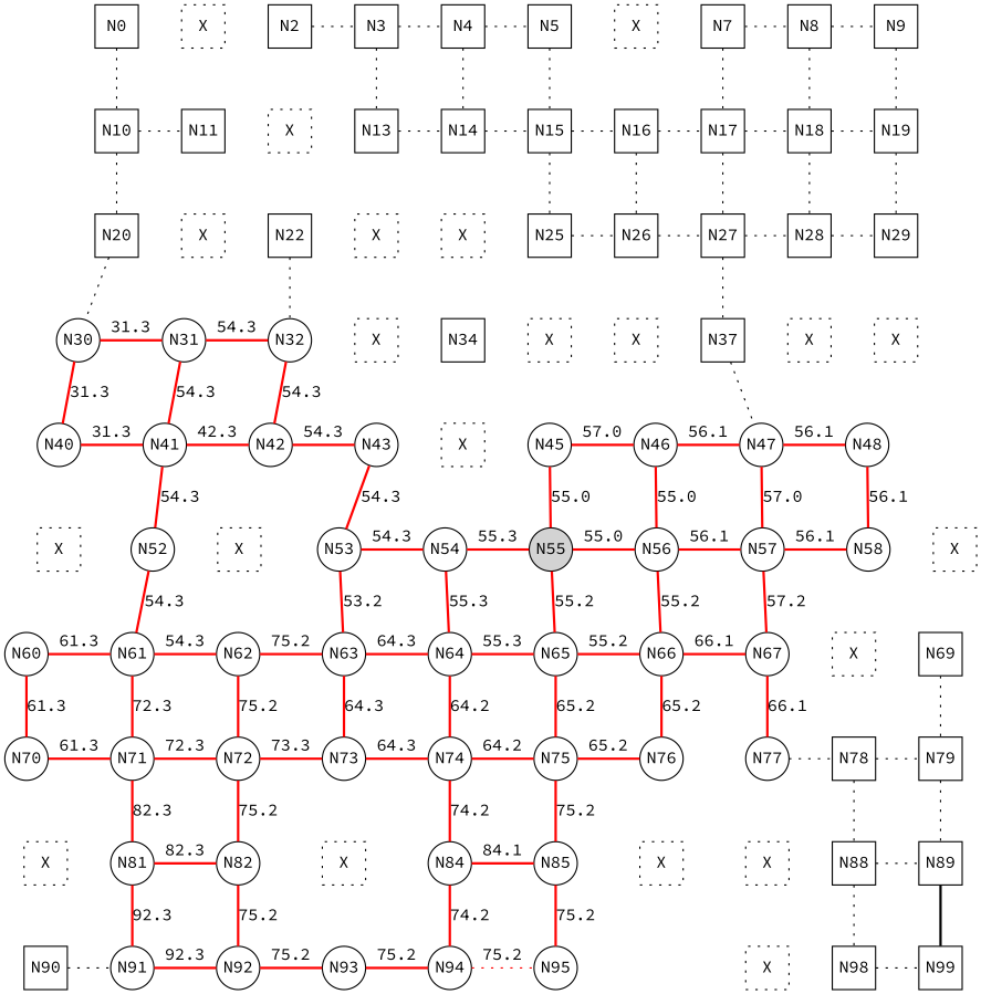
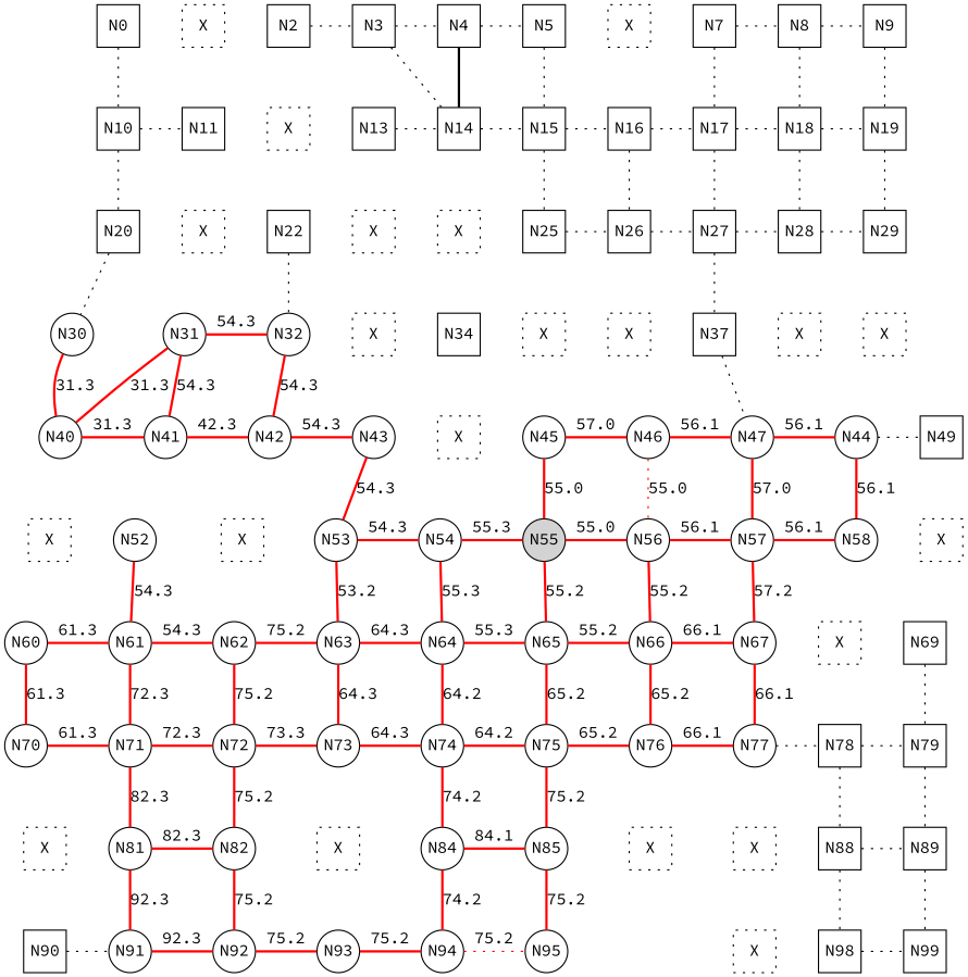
  digraph {
    fontname="Source Code Pro"
    node [fixedsize=true fontname="Source Code Pro" shape=square]
    edge [dir=none fontname="Source Code Pro" style=invis]
    N0
    n2 [label=X style=dotted]
    N2
    N3
    N4
    N5
    n7 [label=X style=dotted]
    N7
    N8
    N9
    N10
    N11
    n13 [label=X style=dotted]
    N13
    N14
    N15
    N16
    N17
    N18
    N19
    N20
    n22 [label=X style=dotted]
    N22
    n24 [label=X style=dotted]
    n25 [label=X style=dotted]
    N25
    N26
    N27
    N28
    N29
    N30 [shape=circle]
    N31 [shape=circle]
    N32 [shape=circle]
    n34 [label=X style=dotted]
    N34
    n36 [label=X style=dotted]
    n37 [label=X style=dotted]
    N37
    n39 [label=X style=dotted]
    n40 [label=X style=dotted]
    N40 [shape=circle]
    N41 [shape=circle]
    N42 [shape=circle]
    N43 [shape=circle]
    n45 [label=X style=dotted]
    N45 [shape=circle]
    N46 [shape=circle]
    N47 [shape=circle]
-   N48 [shape=circle]
+   N48 [shape=circle label=N44]
+   N49
    n51 [label=X style=dotted]
    n52 [label=N52 shape=circle]
    n53 [label=X style=dotted]
    N53 [shape=circle]
    N54 [shape=circle]
    N55 [shape=circle style=filled]
    N56 [shape=circle]
    N57 [shape=circle]
    N58 [shape=circle]
    n60 [label=X style=dotted]
    N60 [shape=circle]
    N61 [shape=circle]
    N62 [shape=circle]
    N63 [shape=circle]
    N64 [shape=circle]
    N65 [shape=circle]
    N66 [shape=circle]
    N67 [shape=circle]
    n69 [label=X style=dotted]
    N69
    N70 [shape=circle]
    N71 [shape=circle]
    N72 [shape=circle]
    N73 [shape=circle]
    N74 [shape=circle]
    N75 [shape=circle]
    N76 [shape=circle]
    N77 [shape=circle]
    N78
    N79
    n81 [label=X style=dotted]
    N81 [shape=circle]
    N82 [shape=circle]
    n84 [label=X style=dotted]
    N84 [shape=circle]
    N85 [shape=circle]
    n87 [label=X style=dotted]
    n88 [label=X style=dotted]
    N88
    N89
    N90
    N91 [shape=circle]
    N92 [shape=circle]
    N93 [shape=circle]
    N94 [shape=circle]
    N95 [shape=circle]
    n97 [label=X style=dotted]
    N98
    N99
    subgraph sub_1 {
      rank=same
      N0
      n2
      N2
      N3
      N4
      N5
      n7
      N7
      N8
      N9
    }
    subgraph sub_2 {
      rank=same
      N10
      N11
      n13
      N13
      N14
      N15
      N16
      N17
      N18
      N19
    }
    subgraph sub_3 {
      rank=same
      N20
      n22
      N22
      n24
      n25
      N25
      N26
      N27
      N28
      N29
    }
    subgraph sub_4 {
      rank=same
      N30
      N31
      N32
      n34
      N34
      n36
      n37
      N37
      n39
      n40
    }
    subgraph sub_5 {
      rank=same
      N40
      N41
      N42
      N43
      n45
      N45
      N46
      N47
      N48
+     N49
    }
    subgraph sub_6 {
      rank=same
      n51
      n52
      n53
      N53
      N54
      N55
      N56
      N57
      N58
      n60
    }
    subgraph sub_7 {
      rank=same
      N60
      N61
      N62
      N63
      N64
      N65
      N66
      N67
      n69
      N69
    }
    subgraph sub_8 {
      rank=same
      N70
      N71
      N72
      N73
      N74
      N75
      N76
      N77
      N78
      N79
    }
    subgraph sub_9 {
      rank=same
      n81
      N81
      N82
      n84
      N84
      N85
      n87
      n88
      N88
      N89
    }
    subgraph sub_10 {
      rank=same
      N90
      N91
      N92
      N93
      N94
      N95
      n97
      N98
      N99
    }
    N0 -> n2 [label=" "]
    N0 -> N10 [style=dotted]
    n2 -> N2 [label=" "]
    n2 -> N11 [label=" "]
    N2 -> N3 [style=dotted]
    N2 -> n13 [label=" "]
    N3 -> N4 [style=dotted]
-   N3 -> N13 [style=dotted]
+   N3 -> N14 [style=dotted]
    N4 -> N5 [style=dotted]
-   N4 -> N14 [style=dotted]
+   N4 -> N14 [style=bold]
    N5 -> n7 [label=" "]
    N5 -> N15 [style=dotted]
    n7 -> N7 [label=" "]
    n7 -> N16 [label=" "]
    N7 -> N8 [style=dotted]
    N7 -> N17 [style=dotted]
    N8 -> N9 [style=dotted]
    N8 -> N18 [style=dotted]
    N9 -> N19 [style=dotted]
    N10 -> N11 [style=dotted]
    N10 -> N20 [style=dotted]
    N11 -> n13 [label=" "]
    N11 -> n22 [label=" "]
    n13 -> N13 [label=" "]
    n13 -> N22 [label=" "]
    N13 -> N14 [style=dotted]
    N13 -> n24 [label=" "]
    N14 -> N15 [style=dotted]
    N14 -> n25 [label=" "]
    N15 -> N16 [style=dotted]
    N15 -> N25 [style=dotted]
    N16 -> N17 [style=dotted]
    N16 -> N26 [style=dotted]
    N17 -> N18 [style=dotted]
    N17 -> N27 [style=dotted]
    N18 -> N19 [style=dotted]
    N18 -> N28 [style=dotted]
    N19 -> N29 [style=dotted]
    N20 -> n22 [label=" "]
    N20 -> N30 [style=dotted]
    n22 -> N22 [label=" "]
    n22 -> N31 [label=" "]
    N22 -> n24 [label=" "]
    N22 -> N32 [style=dotted]
    n24 -> n25 [label=" "]
    n24 -> n34 [label=" "]
    n25 -> N25 [label=" "]
    n25 -> N34 [label=" "]
    N25 -> N26 [style=dotted]
    N25 -> n36 [label=" "]
    N26 -> N27 [style=dotted]
    N26 -> n37 [label=" "]
    N27 -> N28 [style=dotted]
    N27 -> N37 [style=dotted]
    N28 -> N29 [style=dotted]
    N28 -> n39 [label=" "]
    N29 -> n40 [label=" "]
-   N30 -> N31 [color=red label=31.3 style=bold]
+   N40 -> N31 [color=red label=31.3 style=bold]
    N30 -> N40 [color=red label=31.3 style=bold]
    N31 -> N32 [color=red label=54.3 style=bold]
    N31 -> N41 [color=red label=54.3 style=bold]
    N32 -> n34 [label=" "]
    N32 -> N42 [color=red label=54.3 style=bold]
    n34 -> N34 [label=" "]
    n34 -> N43 [label=" "]
    N34 -> n36 [label=" "]
    N34 -> n45 [label=" "]
    n36 -> n37 [label=" "]
    n36 -> N45 [label=" "]
    n37 -> N37 [label=" "]
    n37 -> N46 [label=" "]
    N37 -> n39 [label=" "]
    N37 -> N47 [style=dotted]
    n39 -> n40 [label=" "]
    n39 -> N48 [label=" "]
+   n40 -> N49 [label=" "]
    N40 -> N41 [color=red label=31.3 style=bold]
    N40 -> n51 [label=" "]
    N41 -> N42 [color=red label=42.3 style=bold]
-   N41 -> n52 [color=red label=54.3 style=bold]
    N42 -> N43 [color=red label=54.3 style=bold]
    N42 -> n53 [label=" "]
    N43 -> n45 [label=" "]
    N43 -> N53 [color=red label=54.3 style=bold]
    n45 -> N45 [label=" "]
    n45 -> N54 [label=" "]
    N45 -> N46 [color=red label=57.0 style=bold]
    N45 -> N55 [color=red label=55.0 style=bold]
    N46 -> N47 [color=red label=56.1 style=bold]
-   N46 -> N56 [color=red label=55.0 style=bold]
+   N46 -> N56 [color=red label=55.0 style=dotted]
    N47 -> N48 [color=red label=56.1 style=bold]
    N47 -> N57 [color=red label=57.0 style=bold]
+   N48 -> N49 [style=dotted]
    N48 -> N58 [color=red label=56.1 style=bold]
+   N49 -> n60 [label=" "]
    n51 -> n52 [label=" "]
    n51 -> N60 [label=" "]
    n52 -> n53 [label=" "]
    n52 -> N61 [color=red label=54.3 style=bold]
    n53 -> N53 [label=" "]
    n53 -> N62 [label=" "]
    N53 -> N54 [color=red label=54.3 style=bold]
    N53 -> N63 [color=red label=53.2 style=bold]
    N54 -> N55 [color=red label=55.3 style=bold]
    N54 -> N64 [color=red label=55.3 style=bold]
    N55 -> N56 [color=red label=55.0 style=bold]
    N55 -> N65 [color=red label=55.2 style=bold]
    N56 -> N57 [color=red label=56.1 style=bold]
    N56 -> N66 [color=red label=55.2 style=bold]
    N57 -> N58 [color=red label=56.1 style=bold]
    N57 -> N67 [color=red label=57.2 style=bold]
    N58 -> n60 [label=" "]
    N58 -> n69 [label=" "]
    n60 -> N69 [label=" "]
    N60 -> N61 [color=red label=61.3 style=bold]
    N60 -> N70 [color=red label=61.3 style=bold]
    N61 -> N62 [color=red label=54.3 style=bold]
    N61 -> N71 [color=red label=72.3 style=bold]
    N62 -> N63 [color=red label=75.2 style=bold]
    N62 -> N72 [color=red label=75.2 style=bold]
    N63 -> N64 [color=red label=64.3 style=bold]
    N63 -> N73 [color=red label=64.3 style=bold]
    N64 -> N65 [color=red label=55.3 style=bold]
    N64 -> N74 [color=red label=64.2 style=bold]
    N65 -> N66 [color=red label=55.2 style=bold]
    N65 -> N75 [color=red label=65.2 style=bold]
    N66 -> N67 [color=red label=66.1 style=bold]
    N66 -> N76 [color=red label=65.2 style=bold]
    N67 -> n69 [label=" "]
    N67 -> N77 [color=red label=66.1 style=bold]
    n69 -> N69 [label=" "]
    n69 -> N78 [label=" "]
    N69 -> N79 [style=dotted]
    N70 -> N71 [color=red label=61.3 style=bold]
    N70 -> n81 [label=" "]
    N71 -> N72 [color=red label=72.3 style=bold]
    N71 -> N81 [color=red label=82.3 style=bold]
    N72 -> N73 [color=red label=73.3 style=bold]
    N72 -> N82 [color=red label=75.2 style=bold]
    N73 -> N74 [color=red label=64.3 style=bold]
    N73 -> n84 [label=" "]
    N74 -> N75 [color=red label=64.2 style=bold]
    N74 -> N84 [color=red label=74.2 style=bold]
    N75 -> N76 [color=red label=65.2 style=bold]
    N75 -> N85 [color=red label=75.2 style=bold]
+   N76 -> N77 [color=red label=66.1 style=bold]
    N76 -> n87 [label=" "]
    N77 -> N78 [style=dotted]
    N77 -> n88 [label=" "]
    N78 -> N79 [style=dotted]
    N78 -> N88 [style=dotted]
    N79 -> N89 [style=dotted]
    n81 -> N81 [label=" "]
    n81 -> N90 [label=" "]
    N81 -> N82 [color=red label=82.3 style=bold]
    N81 -> N91 [color=red label=92.3 style=bold]
    N82 -> n84 [label=" "]
    N82 -> N92 [color=red label=75.2 style=bold]
    n84 -> N84 [label=" "]
    n84 -> N93 [label=" "]
    N84 -> N85 [color=red label=84.1 style=bold]
    N84 -> N94 [color=red label=74.2 style=bold]
    N85 -> n87 [label=" "]
    N85 -> N95 [color=red label=75.2 style=bold]
    n87 -> n88 [label=" "]
    n88 -> N88 [label=" "]
    n88 -> n97 [label=" "]
    N88 -> N89 [style=dotted]
    N88 -> N98 [style=dotted]
-   N89 -> N99 [style=bold]
+   N89 -> N99 [style=dotted]
    N90 -> N91 [style=dotted]
    N91 -> N92 [color=red label=92.3 style=bold]
    N92 -> N93 [color=red label=75.2 style=bold]
    N93 -> N94 [color=red label=75.2 style=bold]
    N94 -> N95 [color=red label=75.2 style=dotted]
    n97 -> N98 [label=" "]
    N98 -> N99 [style=dotted]
  }
